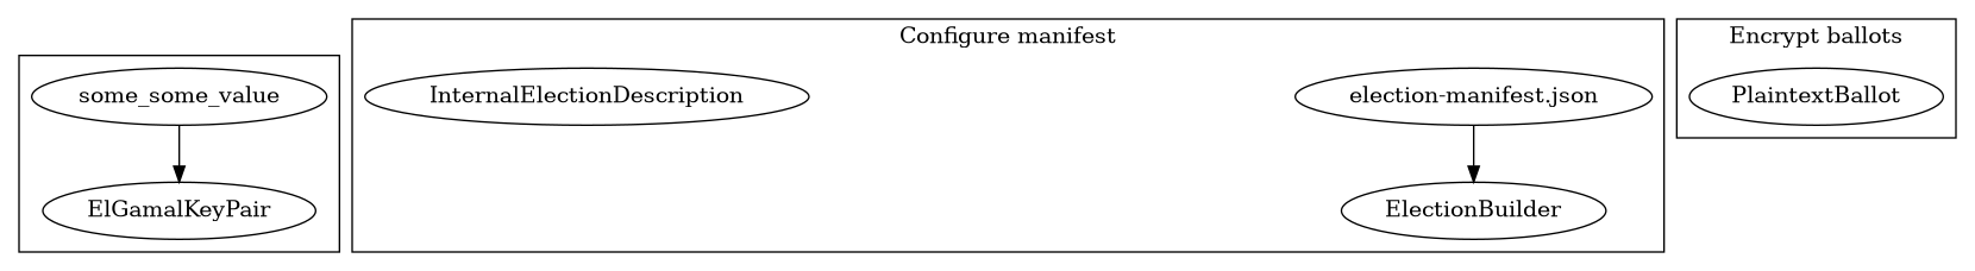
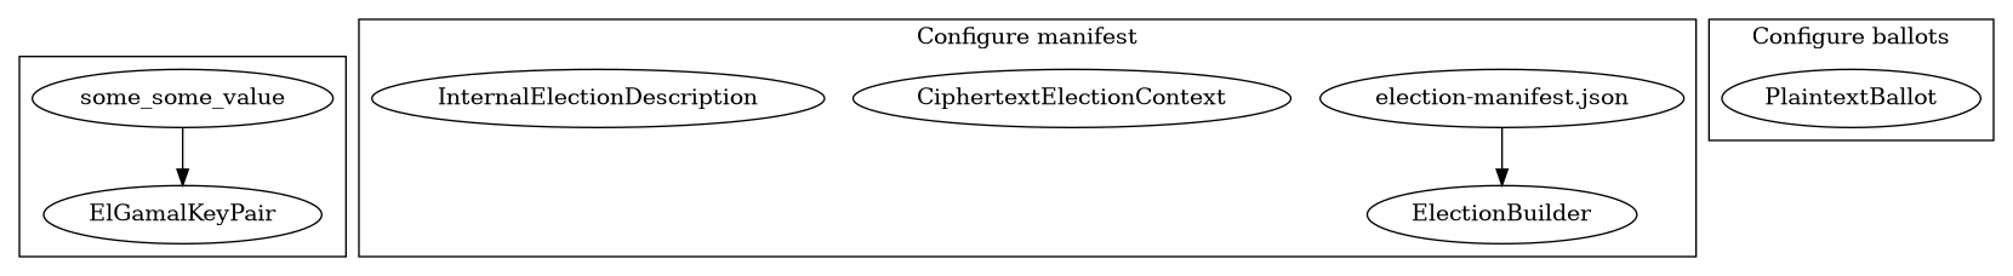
  digraph {
    n1 [label=some_some_value]
    ElGamalKeyPair
    n3 [label="election-manifest.json"]
    ElectionBuilder
+   CiphertextElectionContext
    InternalElectionDescription
    PlaintextBallot
    subgraph cluster_1 {
      label="Key ceremony"
    }
    subgraph cluster_2 {
      n1
      ElGamalKeyPair
    }
    subgraph cluster_3 {
      label="Configure manifest"
      n3
      ElectionBuilder
+     CiphertextElectionContext
      InternalElectionDescription
    }
    subgraph cluster_4 {
-     label="Encrypt ballots"
+     label="Configure ballots"
      PlaintextBallot
    }
    subgraph cluster_5 {
      label="Cast and Spoil"
    }
    subgraph cluster_6 {
      label="Decrypt Tally"
    }
    subgraph cluster_7 {
      label=Tally
    }
    subgraph cluster_8 {
      label="Publish and Verify"
    }
    n1 -> ElGamalKeyPair
    n3 -> ElectionBuilder
  }
